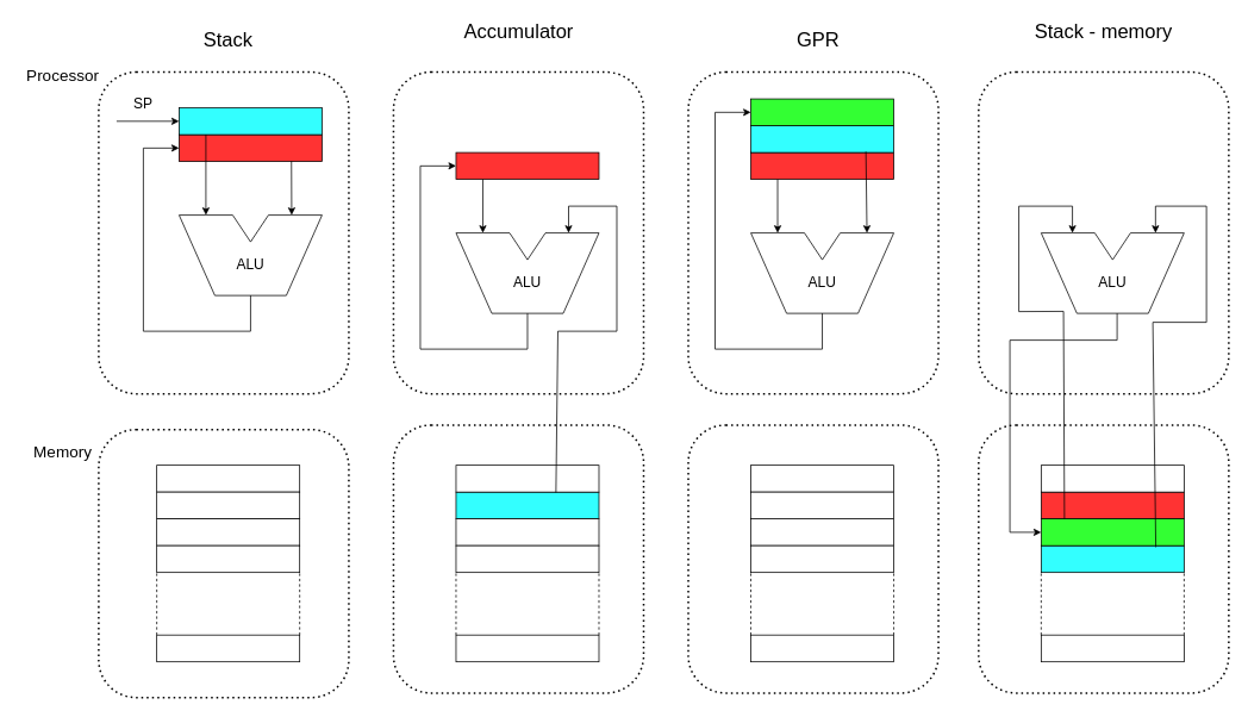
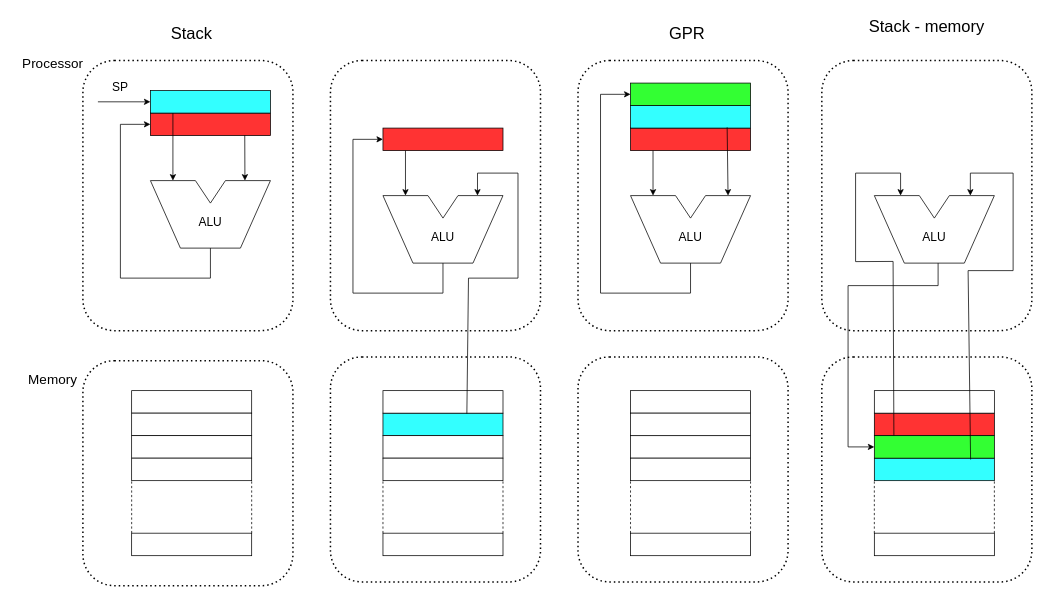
  <mxCell id="0" />
  <mxCell id="1" parent="0" />
  <mxCell id="2" value="" style="endArrow=none;html=1;rounded=0;" parent="1" edge="1"><mxGeometry width="50" height="50" relative="1" as="geometry"><mxPoint x="240" y="330" as="sourcePoint" /><mxPoint x="200" y="240" as="targetPoint" /></mxGeometry></mxCell>
  <mxCell id="3" value="" style="endArrow=none;html=1;rounded=0;" parent="1" edge="1"><mxGeometry width="50" height="50" relative="1" as="geometry"><mxPoint x="200" y="240" as="sourcePoint" /><mxPoint x="260" y="240" as="targetPoint" /></mxGeometry></mxCell>
  <mxCell id="4" value="" style="endArrow=none;html=1;rounded=0;" parent="1" edge="1"><mxGeometry width="50" height="50" relative="1" as="geometry"><mxPoint x="260" y="240" as="sourcePoint" /><mxPoint x="280" y="270" as="targetPoint" /></mxGeometry></mxCell>
  <mxCell id="5" value="" style="endArrow=none;html=1;rounded=0;" parent="1" edge="1"><mxGeometry width="50" height="50" relative="1" as="geometry"><mxPoint x="360" y="240" as="sourcePoint" /><mxPoint x="320" y="330" as="targetPoint" /></mxGeometry></mxCell>
  <mxCell id="6" value="" style="endArrow=none;html=1;rounded=0;" parent="1" edge="1"><mxGeometry width="50" height="50" relative="1" as="geometry"><mxPoint x="300" y="240" as="sourcePoint" /><mxPoint x="360" y="240" as="targetPoint" /></mxGeometry></mxCell>
  <mxCell id="7" value="" style="endArrow=none;html=1;rounded=0;" parent="1" edge="1"><mxGeometry width="50" height="50" relative="1" as="geometry"><mxPoint x="280" y="270" as="sourcePoint" /><mxPoint x="300" y="240" as="targetPoint" /></mxGeometry></mxCell>
  <mxCell id="8" value="" style="endArrow=none;html=1;rounded=0;" parent="1" edge="1"><mxGeometry width="50" height="50" relative="1" as="geometry"><mxPoint x="240" y="330" as="sourcePoint" /><mxPoint x="320" y="330" as="targetPoint" /></mxGeometry></mxCell>
  <mxCell id="9" value="ALU" style="text;html=1;strokeColor=none;fillColor=none;align=center;verticalAlign=middle;whiteSpace=wrap;rounded=0;fontSize=16;" parent="1" vertex="1"><mxGeometry x="250" y="280" width="60" height="30" as="geometry" /></mxCell>
  <mxCell id="10" value="" style="rounded=0;whiteSpace=wrap;html=1;fillColor=#FF3333;fillStyle=solid;" parent="1" vertex="1"><mxGeometry x="200" y="150" width="160" height="30" as="geometry" /></mxCell>
  <mxCell id="11" value="" style="rounded=0;whiteSpace=wrap;html=1;fillStyle=solid;fillColor=#33FFFF;" parent="1" vertex="1"><mxGeometry x="200" y="120" width="160" height="30" as="geometry" /></mxCell>
  <mxCell id="12" value="" style="endArrow=classic;html=1;rounded=0;" parent="1" edge="1"><mxGeometry width="50" height="50" relative="1" as="geometry"><mxPoint x="230" y="150" as="sourcePoint" /><mxPoint x="230" y="240" as="targetPoint" /></mxGeometry></mxCell>
  <mxCell id="13" value="" style="endArrow=classic;html=1;rounded=0;exitX=0.786;exitY=0.984;exitDx=0;exitDy=0;exitPerimeter=0;" parent="1" source="10" edge="1"><mxGeometry width="50" height="50" relative="1" as="geometry"><mxPoint x="410" y="280" as="sourcePoint" /><mxPoint x="326" y="240" as="targetPoint" /></mxGeometry></mxCell>
  <mxCell id="14" value="" style="endArrow=classic;html=1;rounded=0;entryX=0;entryY=0.5;entryDx=0;entryDy=0;" parent="1" target="10" edge="1"><mxGeometry width="50" height="50" relative="1" as="geometry"><mxPoint x="280" y="330" as="sourcePoint" /><mxPoint x="160" y="140" as="targetPoint" /><Array as="points"><mxPoint x="280" y="370" /><mxPoint x="160" y="370" /><mxPoint x="160" y="165" /></Array></mxGeometry></mxCell>
  <mxCell id="15" value="" style="endArrow=classic;html=1;rounded=0;entryX=0;entryY=0.5;entryDx=0;entryDy=0;" parent="1" target="11" edge="1"><mxGeometry width="50" height="50" relative="1" as="geometry"><mxPoint x="130" y="135" as="sourcePoint" /><mxPoint x="170" y="110" as="targetPoint" /></mxGeometry></mxCell>
  <mxCell id="16" value="SP" style="text;html=1;strokeColor=none;fillColor=none;align=center;verticalAlign=middle;whiteSpace=wrap;rounded=0;fontSize=16;" parent="1" vertex="1"><mxGeometry x="130" y="100" width="60" height="30" as="geometry" /></mxCell>
  <mxCell id="17" value="" style="rounded=1;whiteSpace=wrap;html=1;fillColor=none;dashed=1;dashPattern=1 2;shadow=0;strokeWidth=2;" parent="1" vertex="1"><mxGeometry x="110" y="80" width="280" height="360" as="geometry" /></mxCell>
  <mxCell id="18" value="" style="rounded=1;whiteSpace=wrap;html=1;fillColor=none;dashed=1;dashPattern=1 2;shadow=0;strokeWidth=2;" parent="1" vertex="1"><mxGeometry x="110" y="480" width="280" height="300" as="geometry" /></mxCell>
  <mxCell id="19" value="" style="rounded=0;whiteSpace=wrap;html=1;" parent="1" vertex="1"><mxGeometry x="175" y="520" width="160" height="30" as="geometry" /></mxCell>
  <mxCell id="20" value="" style="rounded=0;whiteSpace=wrap;html=1;" parent="1" vertex="1"><mxGeometry x="175" y="550" width="160" height="30" as="geometry" /></mxCell>
  <mxCell id="21" value="" style="rounded=0;whiteSpace=wrap;html=1;" parent="1" vertex="1"><mxGeometry x="175" y="580" width="160" height="30" as="geometry" /></mxCell>
  <mxCell id="22" value="" style="rounded=0;whiteSpace=wrap;html=1;" parent="1" vertex="1"><mxGeometry x="175" y="610" width="160" height="30" as="geometry" /></mxCell>
  <mxCell id="23" value="" style="rounded=0;whiteSpace=wrap;html=1;" parent="1" vertex="1"><mxGeometry x="175" y="710" width="160" height="30" as="geometry" /></mxCell>
  <mxCell id="24" value="" style="endArrow=none;dashed=1;html=1;rounded=0;entryX=0;entryY=1;entryDx=0;entryDy=0;exitX=0;exitY=0;exitDx=0;exitDy=0;" parent="1" source="23" target="22" edge="1"><mxGeometry width="50" height="50" relative="1" as="geometry"><mxPoint x="290" y="690" as="sourcePoint" /><mxPoint x="200" y="664.286" as="targetPoint" /></mxGeometry></mxCell>
  <mxCell id="25" value="" style="endArrow=none;dashed=1;html=1;rounded=0;entryX=1;entryY=1;entryDx=0;entryDy=0;exitX=1;exitY=0;exitDx=0;exitDy=0;" parent="1" source="23" target="22" edge="1"><mxGeometry width="50" height="50" relative="1" as="geometry"><mxPoint x="500" y="690" as="sourcePoint" /><mxPoint x="550" y="640" as="targetPoint" /></mxGeometry></mxCell>
  <mxCell id="26" value="Processor" style="text;html=1;strokeColor=none;fillColor=none;align=center;verticalAlign=middle;whiteSpace=wrap;rounded=0;fontSize=18;" parent="1" vertex="1"><mxGeometry x="20" y="70" width="100" height="30" as="geometry" /></mxCell>
  <mxCell id="27" value="Memory" style="text;html=1;strokeColor=none;fillColor=none;align=center;verticalAlign=middle;whiteSpace=wrap;rounded=0;fontSize=18;" parent="1" vertex="1"><mxGeometry x="20" y="490" width="100" height="30" as="geometry" /></mxCell>
  <mxCell id="28" value="Stack" style="text;html=1;strokeColor=none;fillColor=none;align=center;verticalAlign=middle;whiteSpace=wrap;rounded=0;fontSize=22;" parent="1" vertex="1"><mxGeometry x="225" y="30" width="60" height="30" as="geometry" /></mxCell>
  <mxCell id="29" value="" style="endArrow=none;html=1;rounded=0;" parent="1" edge="1"><mxGeometry width="50" height="50" relative="1" as="geometry"><mxPoint x="550" y="350" as="sourcePoint" /><mxPoint x="510" y="260" as="targetPoint" /></mxGeometry></mxCell>
  <mxCell id="30" value="" style="endArrow=none;html=1;rounded=0;" parent="1" edge="1"><mxGeometry width="50" height="50" relative="1" as="geometry"><mxPoint x="510" y="260" as="sourcePoint" /><mxPoint x="570" y="260" as="targetPoint" /></mxGeometry></mxCell>
  <mxCell id="31" value="" style="endArrow=none;html=1;rounded=0;" parent="1" edge="1"><mxGeometry width="50" height="50" relative="1" as="geometry"><mxPoint x="570" y="260" as="sourcePoint" /><mxPoint x="590" y="290" as="targetPoint" /></mxGeometry></mxCell>
  <mxCell id="32" value="" style="endArrow=none;html=1;rounded=0;" parent="1" edge="1"><mxGeometry width="50" height="50" relative="1" as="geometry"><mxPoint x="670" y="260" as="sourcePoint" /><mxPoint x="630" y="350" as="targetPoint" /></mxGeometry></mxCell>
  <mxCell id="33" value="" style="endArrow=none;html=1;rounded=0;" parent="1" edge="1"><mxGeometry width="50" height="50" relative="1" as="geometry"><mxPoint x="610" y="260" as="sourcePoint" /><mxPoint x="670" y="260" as="targetPoint" /></mxGeometry></mxCell>
  <mxCell id="34" value="" style="endArrow=none;html=1;rounded=0;" parent="1" edge="1"><mxGeometry width="50" height="50" relative="1" as="geometry"><mxPoint x="590" y="290" as="sourcePoint" /><mxPoint x="610" y="260" as="targetPoint" /></mxGeometry></mxCell>
  <mxCell id="35" value="" style="endArrow=none;html=1;rounded=0;" parent="1" edge="1"><mxGeometry width="50" height="50" relative="1" as="geometry"><mxPoint x="550" y="350" as="sourcePoint" /><mxPoint x="630" y="350" as="targetPoint" /></mxGeometry></mxCell>
  <mxCell id="36" value="ALU" style="text;html=1;strokeColor=none;fillColor=none;align=center;verticalAlign=middle;whiteSpace=wrap;rounded=0;fontSize=16;" parent="1" vertex="1"><mxGeometry x="560" width="60" height="30" as="geometry" y="300" /></mxCell>
  <mxCell id="37" value="" style="rounded=0;whiteSpace=wrap;html=1;fillColor=#FF3333;fillStyle=solid;" parent="1" vertex="1"><mxGeometry x="510" y="170" width="160" height="30" as="geometry" /></mxCell>
  <mxCell id="38" value="" style="rounded=0;whiteSpace=wrap;html=1;fillStyle=solid;fillColor=#33FFFF;" parent="1" vertex="1"><mxGeometry x="510" y="550" width="160" height="30" as="geometry" /></mxCell>
  <mxCell id="39" value="" style="endArrow=classic;html=1;rounded=0;" parent="1" edge="1"><mxGeometry width="50" height="50" relative="1" as="geometry"><mxPoint x="540" y="200" as="sourcePoint" /><mxPoint x="540" y="260" as="targetPoint" /></mxGeometry></mxCell>
  <mxCell id="40" value="" style="endArrow=classic;html=1;rounded=0;entryX=0;entryY=0.5;entryDx=0;entryDy=0;" parent="1" target="37" edge="1"><mxGeometry width="50" height="50" relative="1" as="geometry"><mxPoint x="590" y="350" as="sourcePoint" /><mxPoint x="470" y="160" as="targetPoint" /><Array as="points"><mxPoint x="590" y="390" /><mxPoint x="470" y="390" /><mxPoint x="470" y="185" /></Array></mxGeometry></mxCell>
  <mxCell id="41" value="" style="rounded=1;whiteSpace=wrap;html=1;fillColor=none;dashed=1;dashPattern=1 2;strokeWidth=2;fontSize=16;" parent="1" vertex="1"><mxGeometry x="440" y="80" width="280" height="360" as="geometry" /></mxCell>
  <mxCell id="42" value="" style="rounded=1;whiteSpace=wrap;html=1;fillColor=none;dashed=1;dashPattern=1 2;strokeWidth=2;" parent="1" vertex="1"><mxGeometry x="440" y="475" width="280" height="300" as="geometry" /></mxCell>
  <mxCell id="43" value="" style="rounded=0;whiteSpace=wrap;html=1;" parent="1" vertex="1"><mxGeometry x="510" y="520" width="160" height="30" as="geometry" /></mxCell>
  <mxCell id="44" value="" style="rounded=0;whiteSpace=wrap;html=1;" parent="1" vertex="1"><mxGeometry x="510" y="580" width="160" height="30" as="geometry" /></mxCell>
  <mxCell id="45" value="" style="rounded=0;whiteSpace=wrap;html=1;" parent="1" vertex="1"><mxGeometry x="510" y="610" width="160" height="30" as="geometry" /></mxCell>
  <mxCell id="46" value="" style="rounded=0;whiteSpace=wrap;html=1;" parent="1" vertex="1"><mxGeometry x="510" y="710" width="160" height="30" as="geometry" /></mxCell>
  <mxCell id="47" value="" style="endArrow=none;dashed=1;html=1;rounded=0;entryX=0;entryY=1;entryDx=0;entryDy=0;exitX=0;exitY=0;exitDx=0;exitDy=0;" parent="1" source="46" target="45" edge="1"><mxGeometry width="50" height="50" relative="1" as="geometry"><mxPoint x="600" y="690" as="sourcePoint" /><mxPoint x="510" y="664.286" as="targetPoint" /></mxGeometry></mxCell>
  <mxCell id="48" value="" style="endArrow=none;dashed=1;html=1;rounded=0;entryX=1;entryY=1;entryDx=0;entryDy=0;exitX=1;exitY=0;exitDx=0;exitDy=0;" parent="1" source="46" target="45" edge="1"><mxGeometry width="50" height="50" relative="1" as="geometry"><mxPoint x="810" y="690" as="sourcePoint" /><mxPoint x="860" y="640" as="targetPoint" /></mxGeometry></mxCell>
- <mxCell id="49" value="Accumulator" style="text;html=1;strokeColor=none;fillColor=none;align=center;verticalAlign=middle;whiteSpace=wrap;rounded=0;fontSize=22;" parent="1" vertex="1"><mxGeometry x="522.5" y="20" width="115" height="30" as="geometry" /></mxCell>
  <mxCell id="50" value="" style="endArrow=classic;html=1;rounded=0;exitX=0.699;exitY=1.018;exitDx=0;exitDy=0;exitPerimeter=0;" parent="1" source="43" edge="1"><mxGeometry width="50" height="50" relative="1" as="geometry"><mxPoint x="610" y="550" as="sourcePoint" /><mxPoint x="636" y="260" as="targetPoint" /><Array as="points"><mxPoint x="624" y="370" /><mxPoint x="690" y="370" /><mxPoint x="690" y="230" /><mxPoint x="636" y="230" /></Array></mxGeometry></mxCell>
  <mxCell id="51" value="" style="endArrow=none;html=1;rounded=0;" parent="1" edge="1"><mxGeometry width="50" height="50" relative="1" as="geometry"><mxPoint x="880" y="350" as="sourcePoint" /><mxPoint x="840" y="260" as="targetPoint" /></mxGeometry></mxCell>
  <mxCell id="52" value="" style="endArrow=none;html=1;rounded=0;" parent="1" edge="1"><mxGeometry width="50" height="50" relative="1" as="geometry"><mxPoint x="840" y="260" as="sourcePoint" /><mxPoint x="900" y="260" as="targetPoint" /></mxGeometry></mxCell>
  <mxCell id="53" value="" style="endArrow=none;html=1;rounded=0;" parent="1" edge="1"><mxGeometry width="50" height="50" relative="1" as="geometry"><mxPoint x="900" y="260" as="sourcePoint" /><mxPoint x="920" y="290" as="targetPoint" /></mxGeometry></mxCell>
  <mxCell id="54" value="" style="endArrow=none;html=1;rounded=0;" parent="1" edge="1"><mxGeometry width="50" height="50" relative="1" as="geometry"><mxPoint x="1000" y="260" as="sourcePoint" /><mxPoint x="960" y="350" as="targetPoint" /></mxGeometry></mxCell>
  <mxCell id="55" value="" style="endArrow=none;html=1;rounded=0;" parent="1" edge="1"><mxGeometry width="50" height="50" relative="1" as="geometry"><mxPoint x="940" y="260" as="sourcePoint" /><mxPoint x="1000" y="260" as="targetPoint" /></mxGeometry></mxCell>
  <mxCell id="56" value="" style="endArrow=none;html=1;rounded=0;" parent="1" edge="1"><mxGeometry width="50" height="50" relative="1" as="geometry"><mxPoint x="920" y="290" as="sourcePoint" /><mxPoint x="940" y="260" as="targetPoint" /></mxGeometry></mxCell>
  <mxCell id="57" value="" style="endArrow=none;html=1;rounded=0;" parent="1" edge="1"><mxGeometry width="50" height="50" relative="1" as="geometry"><mxPoint x="880" y="350" as="sourcePoint" /><mxPoint x="960" y="350" as="targetPoint" /></mxGeometry></mxCell>
  <mxCell id="58" value="ALU" style="text;html=1;strokeColor=none;fillColor=none;align=center;verticalAlign=middle;whiteSpace=wrap;rounded=0;fontSize=16;" parent="1" vertex="1"><mxGeometry x="890" width="60" height="30" as="geometry" y="300" /></mxCell>
  <mxCell id="59" value="" style="rounded=0;whiteSpace=wrap;html=1;fillColor=#FF3333;fillStyle=solid;" parent="1" vertex="1"><mxGeometry x="840" y="170" width="160" height="30" as="geometry" /></mxCell>
  <mxCell id="60" value="" style="rounded=0;whiteSpace=wrap;html=1;fillStyle=solid;fillColor=#33FFFF;" parent="1" vertex="1"><mxGeometry x="840" y="140" width="160" height="30" as="geometry" /></mxCell>
  <mxCell id="61" value="" style="endArrow=classic;html=1;rounded=0;" parent="1" edge="1"><mxGeometry width="50" height="50" relative="1" as="geometry"><mxPoint x="870" y="200" as="sourcePoint" /><mxPoint x="870" y="260" as="targetPoint" /></mxGeometry></mxCell>
  <mxCell id="62" value="" style="endArrow=classic;html=1;rounded=0;entryX=0;entryY=0.5;entryDx=0;entryDy=0;" parent="1" target="73" edge="1"><mxGeometry width="50" height="50" relative="1" as="geometry"><mxPoint x="920" y="350" as="sourcePoint" /><mxPoint x="800" y="160" as="targetPoint" /><Array as="points"><mxPoint x="920" y="390" /><mxPoint x="800" y="390" /><mxPoint x="800" y="125" /></Array></mxGeometry></mxCell>
  <mxCell id="63" value="" style="rounded=1;whiteSpace=wrap;html=1;fillColor=none;dashed=1;dashPattern=1 2;strokeWidth=2;" parent="1" vertex="1"><mxGeometry x="770" y="80" width="280" height="360" as="geometry" /></mxCell>
  <mxCell id="64" value="" style="rounded=1;whiteSpace=wrap;html=1;fillColor=none;dashed=1;dashPattern=1 2;strokeWidth=2;" parent="1" vertex="1"><mxGeometry x="770" y="475" width="280" height="300" as="geometry" /></mxCell>
  <mxCell id="65" value="" style="rounded=0;whiteSpace=wrap;html=1;" parent="1" vertex="1"><mxGeometry x="840" y="520" width="160" height="30" as="geometry" /></mxCell>
  <mxCell id="66" value="" style="rounded=0;whiteSpace=wrap;html=1;" parent="1" vertex="1"><mxGeometry x="840" y="580" width="160" height="30" as="geometry" /></mxCell>
  <mxCell id="67" value="" style="rounded=0;whiteSpace=wrap;html=1;" parent="1" vertex="1"><mxGeometry x="840" y="610" width="160" height="30" as="geometry" /></mxCell>
  <mxCell id="68" value="" style="rounded=0;whiteSpace=wrap;html=1;" parent="1" vertex="1"><mxGeometry x="840" y="710" width="160" height="30" as="geometry" /></mxCell>
  <mxCell id="69" value="" style="endArrow=none;dashed=1;html=1;rounded=0;entryX=0;entryY=1;entryDx=0;entryDy=0;exitX=0;exitY=0;exitDx=0;exitDy=0;" parent="1" source="68" target="67" edge="1"><mxGeometry width="50" height="50" relative="1" as="geometry"><mxPoint x="930" y="690" as="sourcePoint" /><mxPoint x="840" y="664.286" as="targetPoint" /></mxGeometry></mxCell>
  <mxCell id="70" value="" style="endArrow=none;dashed=1;html=1;rounded=0;entryX=1;entryY=1;entryDx=0;entryDy=0;exitX=1;exitY=0;exitDx=0;exitDy=0;" parent="1" source="68" target="67" edge="1"><mxGeometry width="50" height="50" relative="1" as="geometry"><mxPoint x="1140" y="690" as="sourcePoint" /><mxPoint x="1190" y="640" as="targetPoint" /></mxGeometry></mxCell>
  <mxCell id="71" value="GPR" style="text;html=1;strokeColor=none;fillColor=none;align=center;verticalAlign=middle;whiteSpace=wrap;rounded=0;fontSize=22;" parent="1" vertex="1"><mxGeometry x="857.5" y="30" width="115" height="30" as="geometry" /></mxCell>
  <mxCell id="72" value="" style="rounded=0;whiteSpace=wrap;html=1;" parent="1" vertex="1"><mxGeometry x="840" y="550" width="160" height="30" as="geometry" /></mxCell>
  <mxCell id="73" value="" style="rounded=0;whiteSpace=wrap;html=1;fillStyle=solid;fillColor=#33FF33;" parent="1" vertex="1"><mxGeometry x="840" y="110" width="160" height="30" as="geometry" /></mxCell>
  <mxCell id="74" value="" style="endArrow=classic;html=1;rounded=0;exitX=0.805;exitY=0.966;exitDx=0;exitDy=0;exitPerimeter=0;" parent="1" source="60" edge="1"><mxGeometry width="50" height="50" relative="1" as="geometry"><mxPoint x="1020" y="240" as="sourcePoint" /><mxPoint x="970" y="260" as="targetPoint" /></mxGeometry></mxCell>
  <mxCell id="75" value="" style="endArrow=none;html=1;rounded=0;" parent="1" edge="1"><mxGeometry width="50" height="50" relative="1" as="geometry"><mxPoint x="1205" y="350" as="sourcePoint" /><mxPoint x="1165" y="260" as="targetPoint" /></mxGeometry></mxCell>
  <mxCell id="76" value="" style="endArrow=none;html=1;rounded=0;" parent="1" edge="1"><mxGeometry width="50" height="50" relative="1" as="geometry"><mxPoint x="1165" y="260" as="sourcePoint" /><mxPoint x="1225" y="260" as="targetPoint" /></mxGeometry></mxCell>
  <mxCell id="77" value="" style="endArrow=none;html=1;rounded=0;" parent="1" edge="1"><mxGeometry width="50" height="50" relative="1" as="geometry"><mxPoint x="1225" y="260" as="sourcePoint" /><mxPoint x="1245" y="290" as="targetPoint" /></mxGeometry></mxCell>
  <mxCell id="78" value="" style="endArrow=none;html=1;rounded=0;" parent="1" edge="1"><mxGeometry width="50" height="50" relative="1" as="geometry"><mxPoint x="1325" y="260" as="sourcePoint" /><mxPoint x="1285" y="350" as="targetPoint" /></mxGeometry></mxCell>
  <mxCell id="79" value="" style="endArrow=none;html=1;rounded=0;" parent="1" edge="1"><mxGeometry width="50" height="50" relative="1" as="geometry"><mxPoint x="1265" y="260" as="sourcePoint" /><mxPoint x="1325" y="260" as="targetPoint" /></mxGeometry></mxCell>
  <mxCell id="80" value="" style="endArrow=none;html=1;rounded=0;" parent="1" edge="1"><mxGeometry width="50" height="50" relative="1" as="geometry"><mxPoint x="1245" y="290" as="sourcePoint" /><mxPoint x="1265" y="260" as="targetPoint" /></mxGeometry></mxCell>
  <mxCell id="81" value="" style="endArrow=none;html=1;rounded=0;" parent="1" edge="1"><mxGeometry width="50" height="50" relative="1" as="geometry"><mxPoint x="1205" y="350" as="sourcePoint" /><mxPoint x="1285" y="350" as="targetPoint" /></mxGeometry></mxCell>
  <mxCell id="82" value="ALU" style="text;html=1;strokeColor=none;fillColor=none;align=center;verticalAlign=middle;whiteSpace=wrap;rounded=0;fontSize=16;" parent="1" vertex="1"><mxGeometry x="1215" width="60" height="30" as="geometry" y="300" /></mxCell>
  <mxCell id="83" value="" style="rounded=0;whiteSpace=wrap;html=1;fillColor=#FF3333;fillStyle=solid;" parent="1" vertex="1"><mxGeometry x="1165" y="550" width="160" height="30" as="geometry" /></mxCell>
  <mxCell id="84" value="" style="rounded=0;whiteSpace=wrap;html=1;fillStyle=solid;fillColor=#33FFFF;" parent="1" vertex="1"><mxGeometry x="1165" y="610" width="160" height="30" as="geometry" /></mxCell>
  <mxCell id="85" value="" style="rounded=1;whiteSpace=wrap;html=1;fillColor=none;dashed=1;dashPattern=1 2;strokeWidth=2;" parent="1" vertex="1"><mxGeometry x="1095" y="80" width="280" height="360" as="geometry" /></mxCell>
  <mxCell id="86" value="" style="rounded=1;whiteSpace=wrap;html=1;fillColor=none;dashed=1;dashPattern=1 2;strokeWidth=2;" parent="1" vertex="1"><mxGeometry x="1095" y="475" width="280" height="300" as="geometry" /></mxCell>
  <mxCell id="87" value="" style="rounded=0;whiteSpace=wrap;html=1;" parent="1" vertex="1"><mxGeometry x="1165" y="520" width="160" height="30" as="geometry" /></mxCell>
  <mxCell id="88" value="" style="rounded=0;whiteSpace=wrap;html=1;" parent="1" vertex="1"><mxGeometry x="1165" y="710" width="160" height="30" as="geometry" /></mxCell>
  <mxCell id="89" value="" style="endArrow=none;dashed=1;html=1;rounded=0;entryX=0;entryY=1;entryDx=0;entryDy=0;exitX=0;exitY=0;exitDx=0;exitDy=0;" parent="1" source="88" edge="1"><mxGeometry width="50" height="50" relative="1" as="geometry"><mxPoint x="1255" y="690" as="sourcePoint" /><mxPoint x="1165" y="640" as="targetPoint" /></mxGeometry></mxCell>
  <mxCell id="90" value="" style="endArrow=none;dashed=1;html=1;rounded=0;entryX=1;entryY=1;entryDx=0;entryDy=0;exitX=1;exitY=0;exitDx=0;exitDy=0;" parent="1" source="88" edge="1"><mxGeometry width="50" height="50" relative="1" as="geometry"><mxPoint x="1465" y="690" as="sourcePoint" /><mxPoint x="1325" y="640" as="targetPoint" /></mxGeometry></mxCell>
  <mxCell id="91" value="Stack - memory" style="text;html=1;strokeColor=none;fillColor=none;align=center;verticalAlign=middle;whiteSpace=wrap;rounded=0;fontSize=22;" parent="1" vertex="1"><mxGeometry x="1140" y="20" width="190" height="30" as="geometry" /></mxCell>
  <mxCell id="92" value="" style="rounded=0;whiteSpace=wrap;html=1;fillStyle=solid;fillColor=#33FF33;" parent="1" vertex="1"><mxGeometry x="1165" y="580" width="160" height="30" as="geometry" /></mxCell>
  <mxCell id="93" value="" style="endArrow=classic;html=1;rounded=0;entryX=0;entryY=0.5;entryDx=0;entryDy=0;" parent="1" target="92" edge="1"><mxGeometry width="50" height="50" relative="1" as="geometry"><mxPoint x="1250" y="350" as="sourcePoint" /><mxPoint x="1150" y="600" as="targetPoint" /><Array as="points"><mxPoint x="1250" y="380" /><mxPoint x="1130" y="380" /><mxPoint x="1130" y="595" /></Array></mxGeometry></mxCell>
  <mxCell id="94" value="" style="endArrow=classic;html=1;rounded=0;exitX=0.163;exitY=1.075;exitDx=0;exitDy=0;exitPerimeter=0;" parent="1" edge="1"><mxGeometry width="50" height="50" relative="1" as="geometry"><mxPoint x="1191.08" y="580" as="sourcePoint" /><mxPoint x="1200" y="260" as="targetPoint" /><Array as="points"><mxPoint x="1190" y="347.75" /><mxPoint x="1140" y="348" /><mxPoint x="1140" y="230" /><mxPoint x="1200" y="230" /></Array></mxGeometry></mxCell>
  <mxCell id="95" value="" style="endArrow=classic;html=1;rounded=0;exitX=0.802;exitY=1.06;exitDx=0;exitDy=0;exitPerimeter=0;" parent="1" source="92" edge="1"><mxGeometry width="50" height="50" relative="1" as="geometry"><mxPoint x="1100" y="410" as="sourcePoint" /><mxPoint x="1293" y="260" as="targetPoint" /><Array as="points"><mxPoint x="1290" y="360" /><mxPoint x="1350" y="360" /><mxPoint x="1350" y="230" /><mxPoint x="1293" y="230" /></Array></mxGeometry></mxCell>
